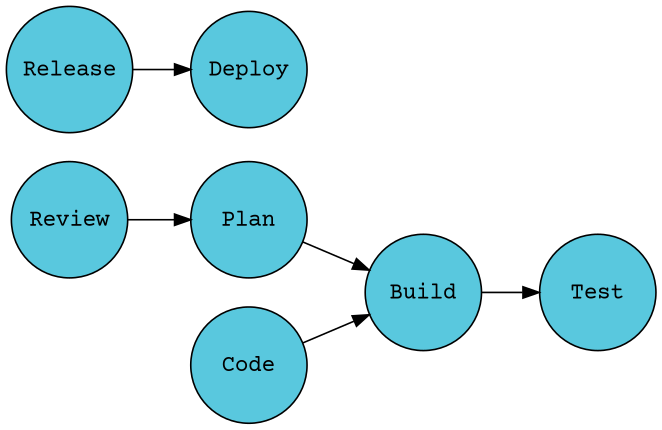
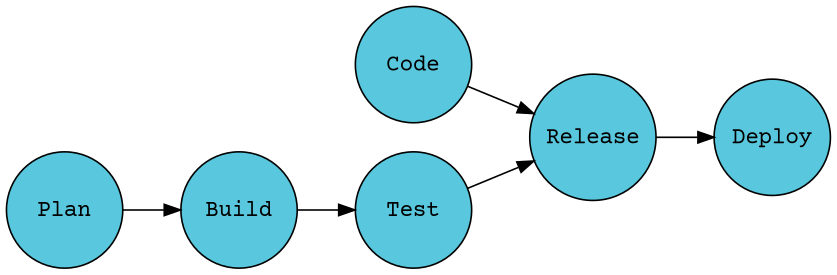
  graph {
    fontname="Courier Prime"
    rankdir=LR
    node [fillcolor="#59C8DE" fontname="Courier Prime" shape=circle style=filled]
    edge [dir=forward fontname="Courier Prime"]
    n1 [label=<Test> width=1]
    n2 [label=<Release> width=1]
    n3 [label=<Deploy> width=1]
-   n4 [label=<Review> width=1]
    n5 [label=<Plan> width=1]
    n6 [label=<Build> width=1]
    n7 [label=<Code> width=1]
+   n1 -- n2
    n2 -- n3
-   n4 -- n5
    n5 -- n6
    n6 -- n1
-   n7 -- n6
+   n7 -- n2
  }
